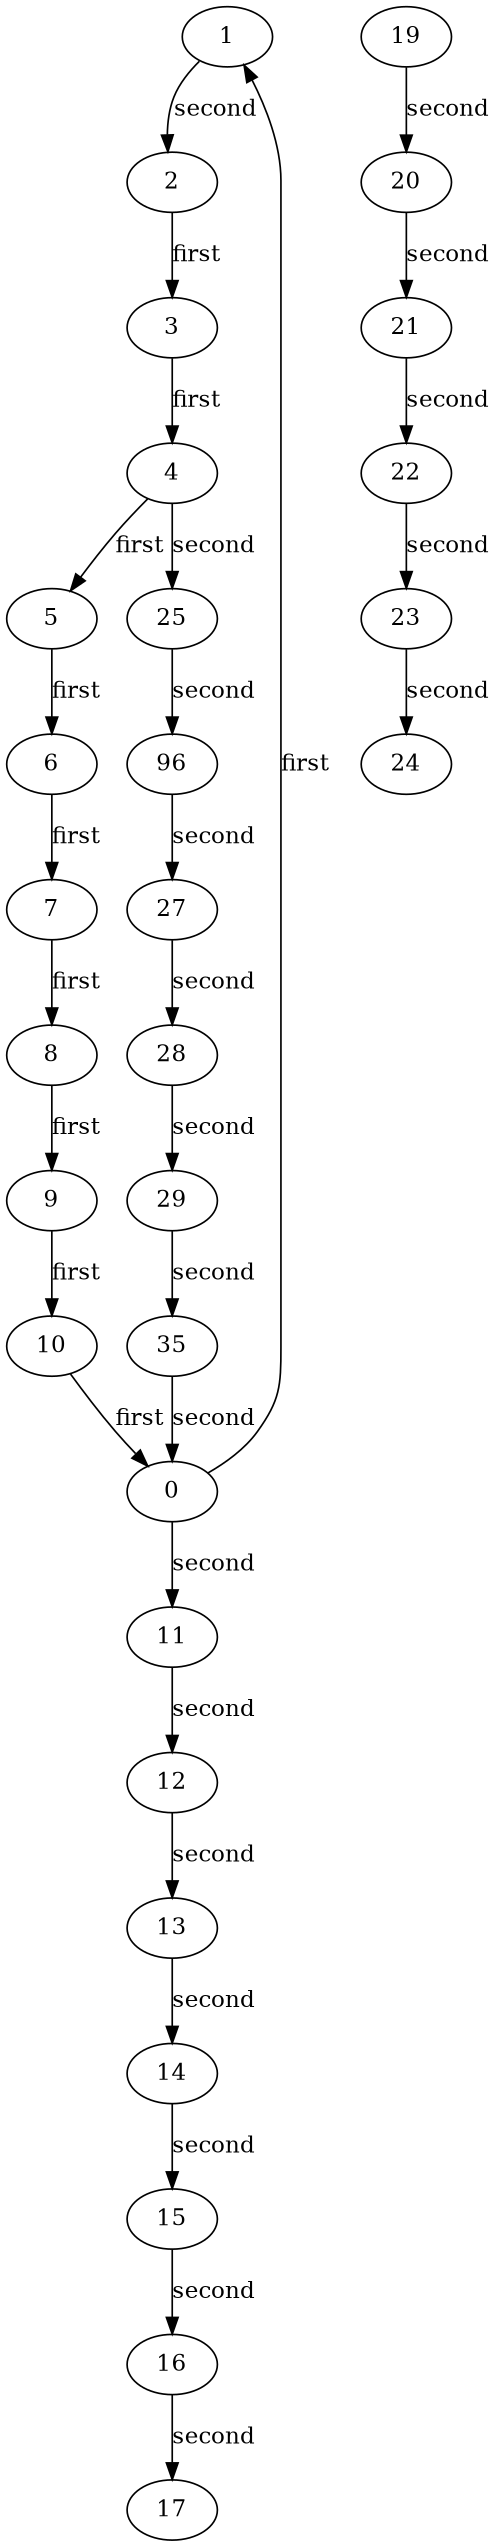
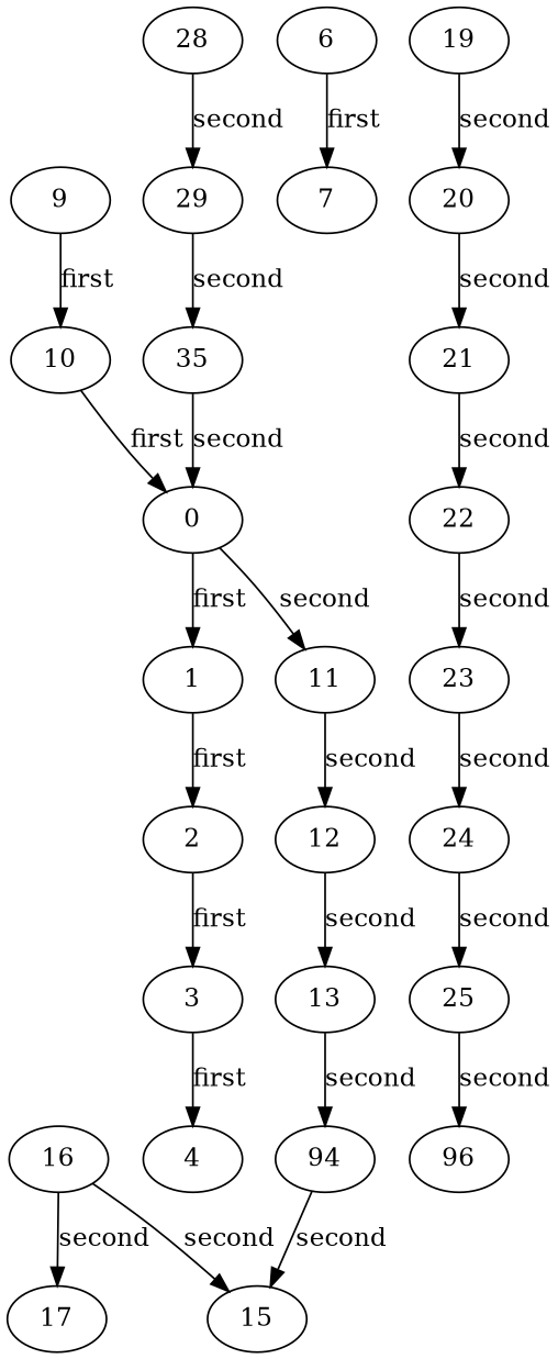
  digraph {
    1
    2
    3
    4
-   5
    6
    7
-   8
    9
    10
    0
    11
    12
    13
-   14
+   14 [label=94]
    15
    16
    17
    19
    20
    21
    22
    23
    24
    25
    n26 [label=96]
-   27
    28
    29
    n30 [label=35]
-   1 -> 2 [label=second]
+   1 -> 2 [label=first]
    2 -> 3 [label=first]
    3 -> 4 [label=first]
-   4 -> 5 [label=first]
-   5 -> 6 [label=first]
    6 -> 7 [label=first]
-   7 -> 8 [label=first]
-   8 -> 9 [label=first]
    9 -> 10 [label=first]
    10 -> 0 [label=first]
    0 -> 1 [label=first]
    0 -> 11 [label=second]
    11 -> 12 [label=second]
    12 -> 13 [label=second]
    13 -> 14 [label=second]
    14 -> 15 [label=second]
-   15 -> 16 [label=second]
+   16 -> 15 [label=second]
    16 -> 17 [label=second]
    19 -> 20 [label=second]
    20 -> 21 [label=second]
    21 -> 22 [label=second]
    22 -> 23 [label=second]
    23 -> 24 [label=second]
-   4 -> 25 [label=second]
+   24 -> 25 [label=second]
    25 -> n26 [label=second]
-   n26 -> 27 [label=second]
-   27 -> 28 [label=second]
    28 -> 29 [label=second]
    29 -> n30 [label=second]
    n30 -> 0 [label=second]
  }
